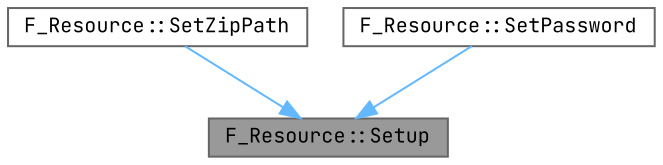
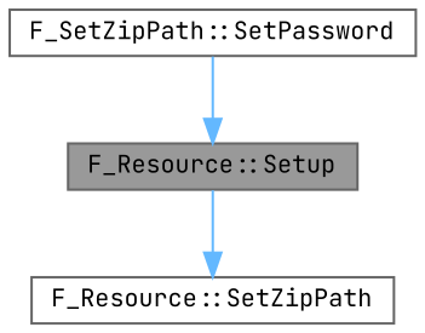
  digraph {
    fontname="JetBrains Mono"
    rankdir=TB
    node [color=grey40 fillcolor=white fontname="JetBrains Mono" fontsize=10 shape=box style=filled]
    edge [color=steelblue1 fontname="JetBrains Mono" fontsize=10 labelfontname=Helvetica labelfontsize=10 style=solid]
    n1 [color=gray40 fillcolor=grey60 fontcolor=black height=0.2 label="F_Resource::Setup" width=0.4]
    n2 [height=0.2 label="F_Resource::SetZipPath" width=0.4]
-   n3 [height=0.2 label="F_Resource::SetPassword" width=0.4]
-   n2 -> n1
+   n3 [height=0.2 label="F_SetZipPath::SetPassword" width=0.4]
+   n1 -> n2
    n3 -> n1
  }
